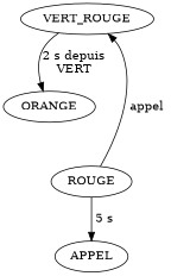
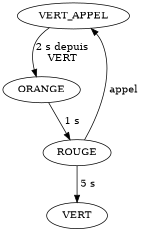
  digraph {
-   VERT_APPEL [label=VERT_ROUGE]
+   VERT_APPEL
    ORANGE
    ROUGE
-   VERT [label=APPEL]
+   VERT
    VERT_APPEL -> ORANGE [label="2 s depuis    \nVERT    "]
+   ORANGE -> ROUGE [label=" 1 s "]
    ROUGE -> VERT_APPEL [label=" appel "]
    ROUGE -> VERT [label=" 5 s "]
  }
